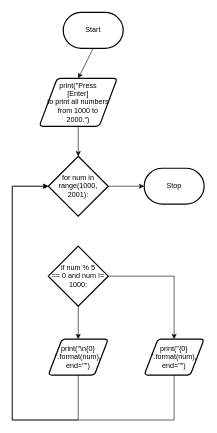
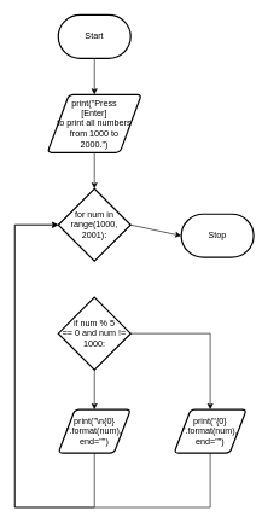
  <mxCell id="0" />
  <mxCell id="1" parent="0" />
  <mxCell id="2" style="edgeStyle=none;rounded=0;html=1;exitX=0.5;exitY=1;exitDx=0;exitDy=0;exitPerimeter=0;entryX=0.5;entryY=0;entryDx=0;entryDy=0;" edge="1" parent="1" source="3" target="5"><mxGeometry relative="1" as="geometry" /></mxCell>
- <mxCell id="3" value="Start" style="strokeWidth=2;html=1;shape=mxgraph.flowchart.terminator;whiteSpace=wrap;" parent="1" vertex="1"><mxGeometry x="105" y="20" width="100" height="60" as="geometry" /></mxCell>
+ <mxCell id="3" value="Start" style="strokeWidth=2;html=1;shape=mxgraph.flowchart.terminator;whiteSpace=wrap;" parent="1" vertex="1"><mxGeometry x="80" y="20" width="100" height="60" as="geometry" /></mxCell>
  <mxCell id="4" style="edgeStyle=none;rounded=0;html=1;exitX=0.5;exitY=1;exitDx=0;exitDy=0;entryX=0.5;entryY=0;entryDx=0;entryDy=0;entryPerimeter=0;" edge="1" parent="1" source="5" target="7"><mxGeometry relative="1" as="geometry" /></mxCell>
  <mxCell id="5" value="print(&quot;Press &lt;br&gt;[Enter] &lt;br&gt;to print all numbers from 1000 to &lt;br&gt;2000.&quot;)" style="shape=parallelogram;html=1;strokeWidth=2;perimeter=parallelogramPerimeter;whiteSpace=wrap;rounded=1;arcSize=12;size=0.23;" parent="1" vertex="1"><mxGeometry x="65" y="130" width="130" height="80" as="geometry" /></mxCell>
  <mxCell id="6" style="edgeStyle=none;rounded=0;html=1;exitX=1;exitY=0.5;exitDx=0;exitDy=0;exitPerimeter=0;entryX=0;entryY=0.5;entryDx=0;entryDy=0;entryPerimeter=0;" edge="1" parent="1" source="7" target="8"><mxGeometry relative="1" as="geometry" /></mxCell>
  <mxCell id="7" value="for num in range(1000, 2001):" style="strokeWidth=2;html=1;shape=mxgraph.flowchart.decision;whiteSpace=wrap;" parent="1" vertex="1"><mxGeometry x="80" y="260" width="100" height="100" as="geometry" /></mxCell>
- <mxCell id="8" value="Stop" style="strokeWidth=2;html=1;shape=mxgraph.flowchart.terminator;whiteSpace=wrap;" parent="1" vertex="1"><mxGeometry x="240" y="280" width="100" height="60" as="geometry" /></mxCell>
+ <mxCell id="8" value="Stop" style="strokeWidth=2;html=1;shape=mxgraph.flowchart.terminator;whiteSpace=wrap;" parent="1" vertex="1"><mxGeometry x="250" y="295" width="100" height="60" as="geometry" /></mxCell>
  <mxCell id="9" style="edgeStyle=none;html=1;exitX=1;exitY=0.5;exitDx=0;exitDy=0;exitPerimeter=0;entryX=0.5;entryY=0;entryDx=0;entryDy=0;rounded=0;" edge="1" parent="1" source="11" target="15"><mxGeometry relative="1" as="geometry"><Array as="points"><mxPoint x="290" y="460" /></Array></mxGeometry></mxCell>
  <mxCell id="10" style="edgeStyle=none;rounded=0;html=1;exitX=0.5;exitY=1;exitDx=0;exitDy=0;exitPerimeter=0;entryX=0.5;entryY=0;entryDx=0;entryDy=0;" edge="1" parent="1" source="11" target="13"><mxGeometry relative="1" as="geometry" /></mxCell>
  <mxCell id="11" value="if num % 5 &lt;br&gt;== 0 and num != 1000:" style="strokeWidth=2;html=1;shape=mxgraph.flowchart.decision;whiteSpace=wrap;" parent="1" vertex="1"><mxGeometry x="80" y="410" width="100" height="100" as="geometry" /></mxCell>
  <mxCell id="12" style="edgeStyle=none;rounded=0;html=1;exitX=0.5;exitY=1;exitDx=0;exitDy=0;" edge="1" parent="1" source="13"><mxGeometry relative="1" as="geometry"><mxPoint x="80" y="310" as="targetPoint" /><Array as="points"><mxPoint x="130" y="700" /><mxPoint x="20" y="700" /><mxPoint x="20" y="310" /></Array></mxGeometry></mxCell>
  <mxCell id="13" value="print(&quot;\n{0} &quot;.format(num), end=&quot;&quot;)" style="shape=parallelogram;html=1;strokeWidth=2;perimeter=parallelogramPerimeter;whiteSpace=wrap;rounded=1;arcSize=12;size=0.23;" vertex="1" parent="1"><mxGeometry x="80" y="565" width="100" height="60" as="geometry" /></mxCell>
  <mxCell id="14" style="edgeStyle=none;rounded=0;html=1;exitX=0.5;exitY=1;exitDx=0;exitDy=0;entryX=0;entryY=0.5;entryDx=0;entryDy=0;entryPerimeter=0;" edge="1" parent="1" source="15" target="7"><mxGeometry relative="1" as="geometry"><Array as="points"><mxPoint x="290" y="700" /><mxPoint x="20" y="700" /><mxPoint x="20" y="310" /></Array></mxGeometry></mxCell>
  <mxCell id="15" value="print(&quot;{0} &quot;.format(num), end=&quot;&quot;)" style="shape=parallelogram;html=1;strokeWidth=2;perimeter=parallelogramPerimeter;whiteSpace=wrap;rounded=1;arcSize=12;size=0.23;" vertex="1" parent="1"><mxGeometry x="240" y="565" width="100" height="60" as="geometry" /></mxCell>
